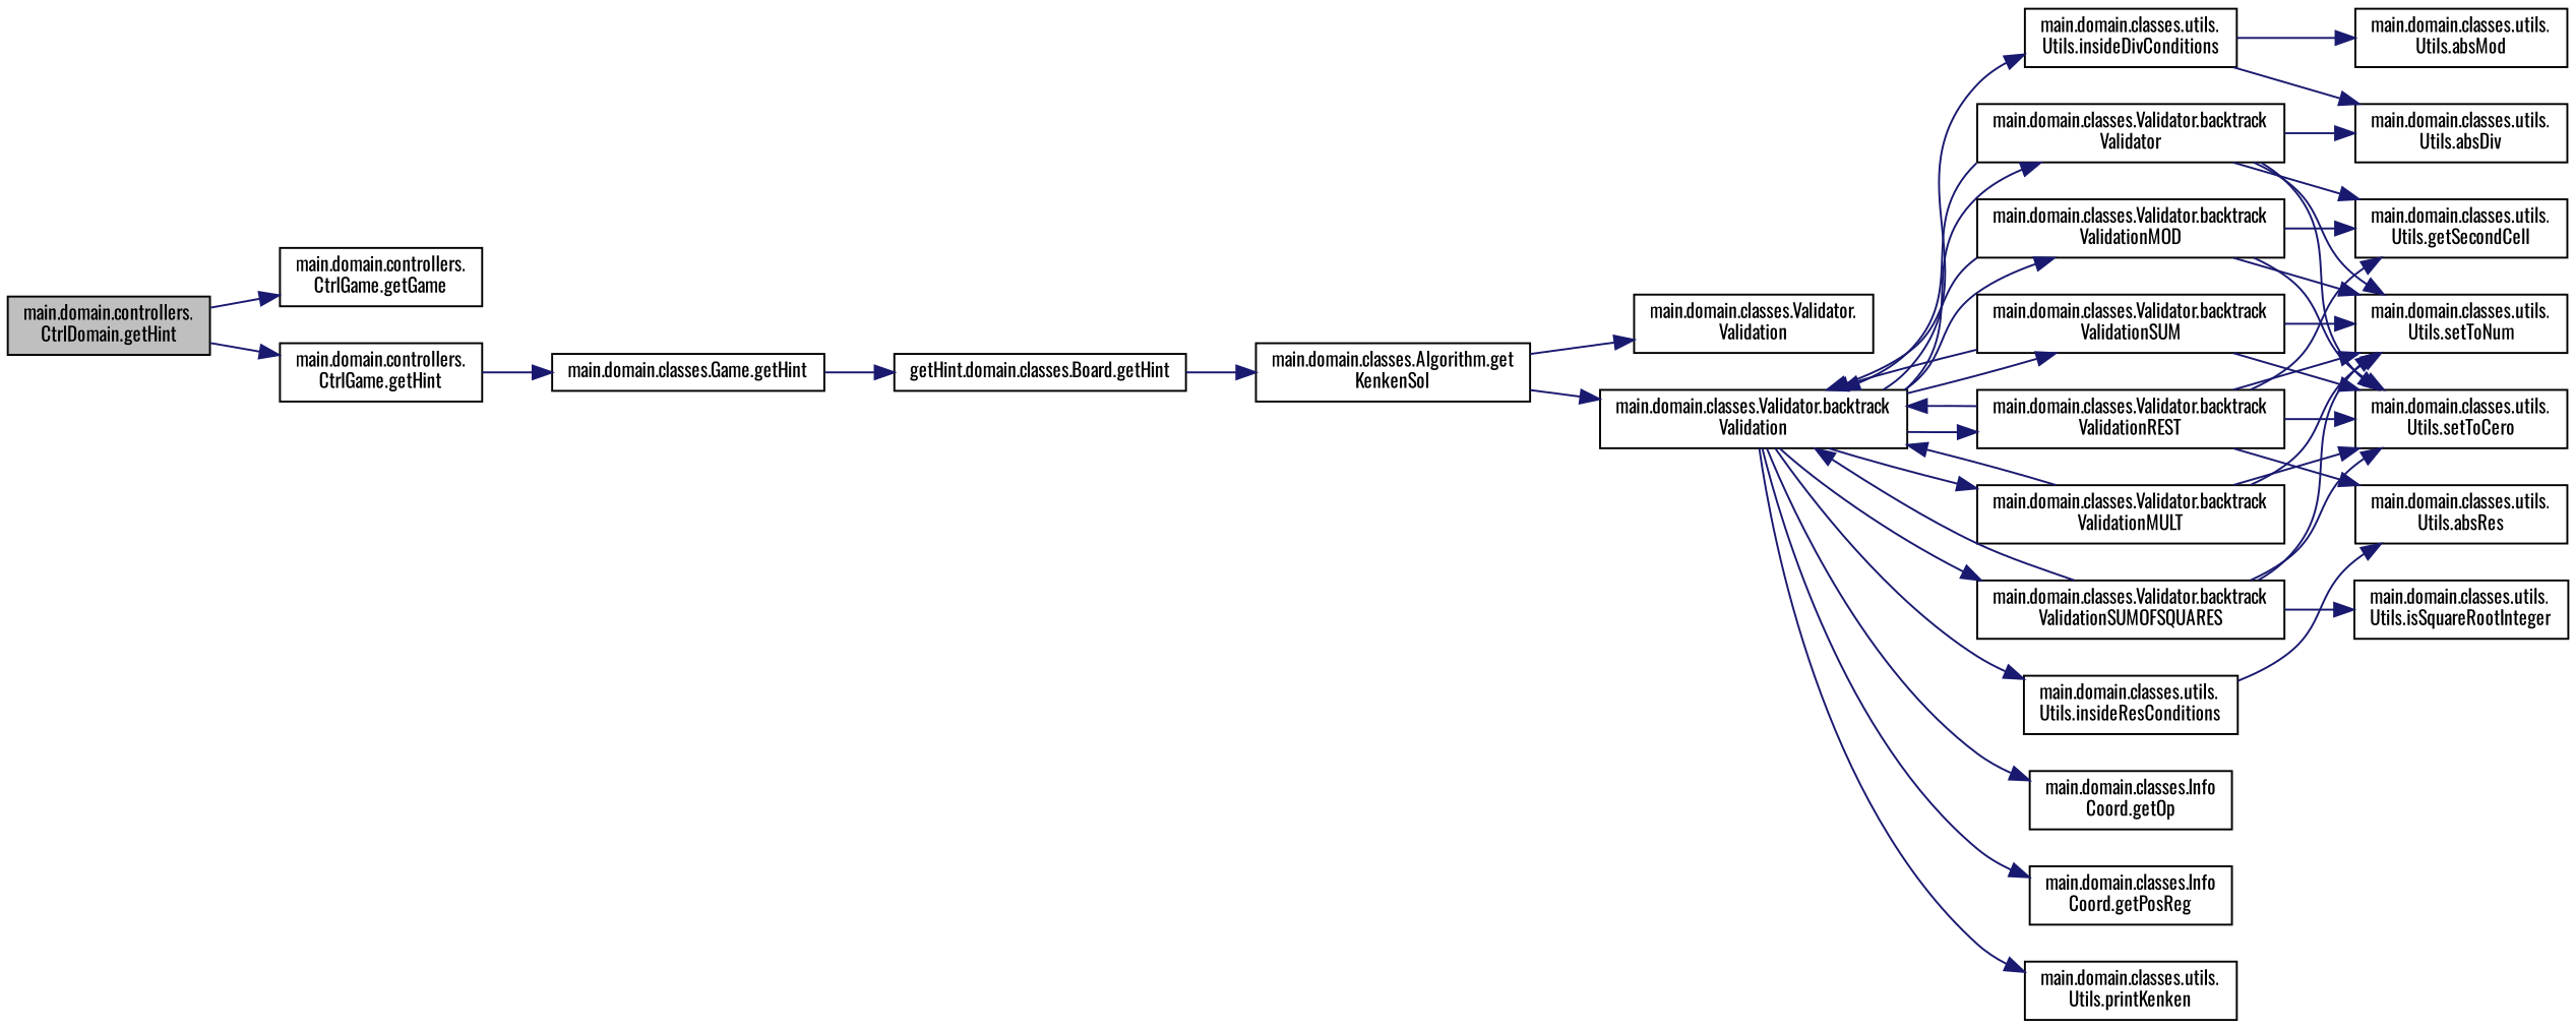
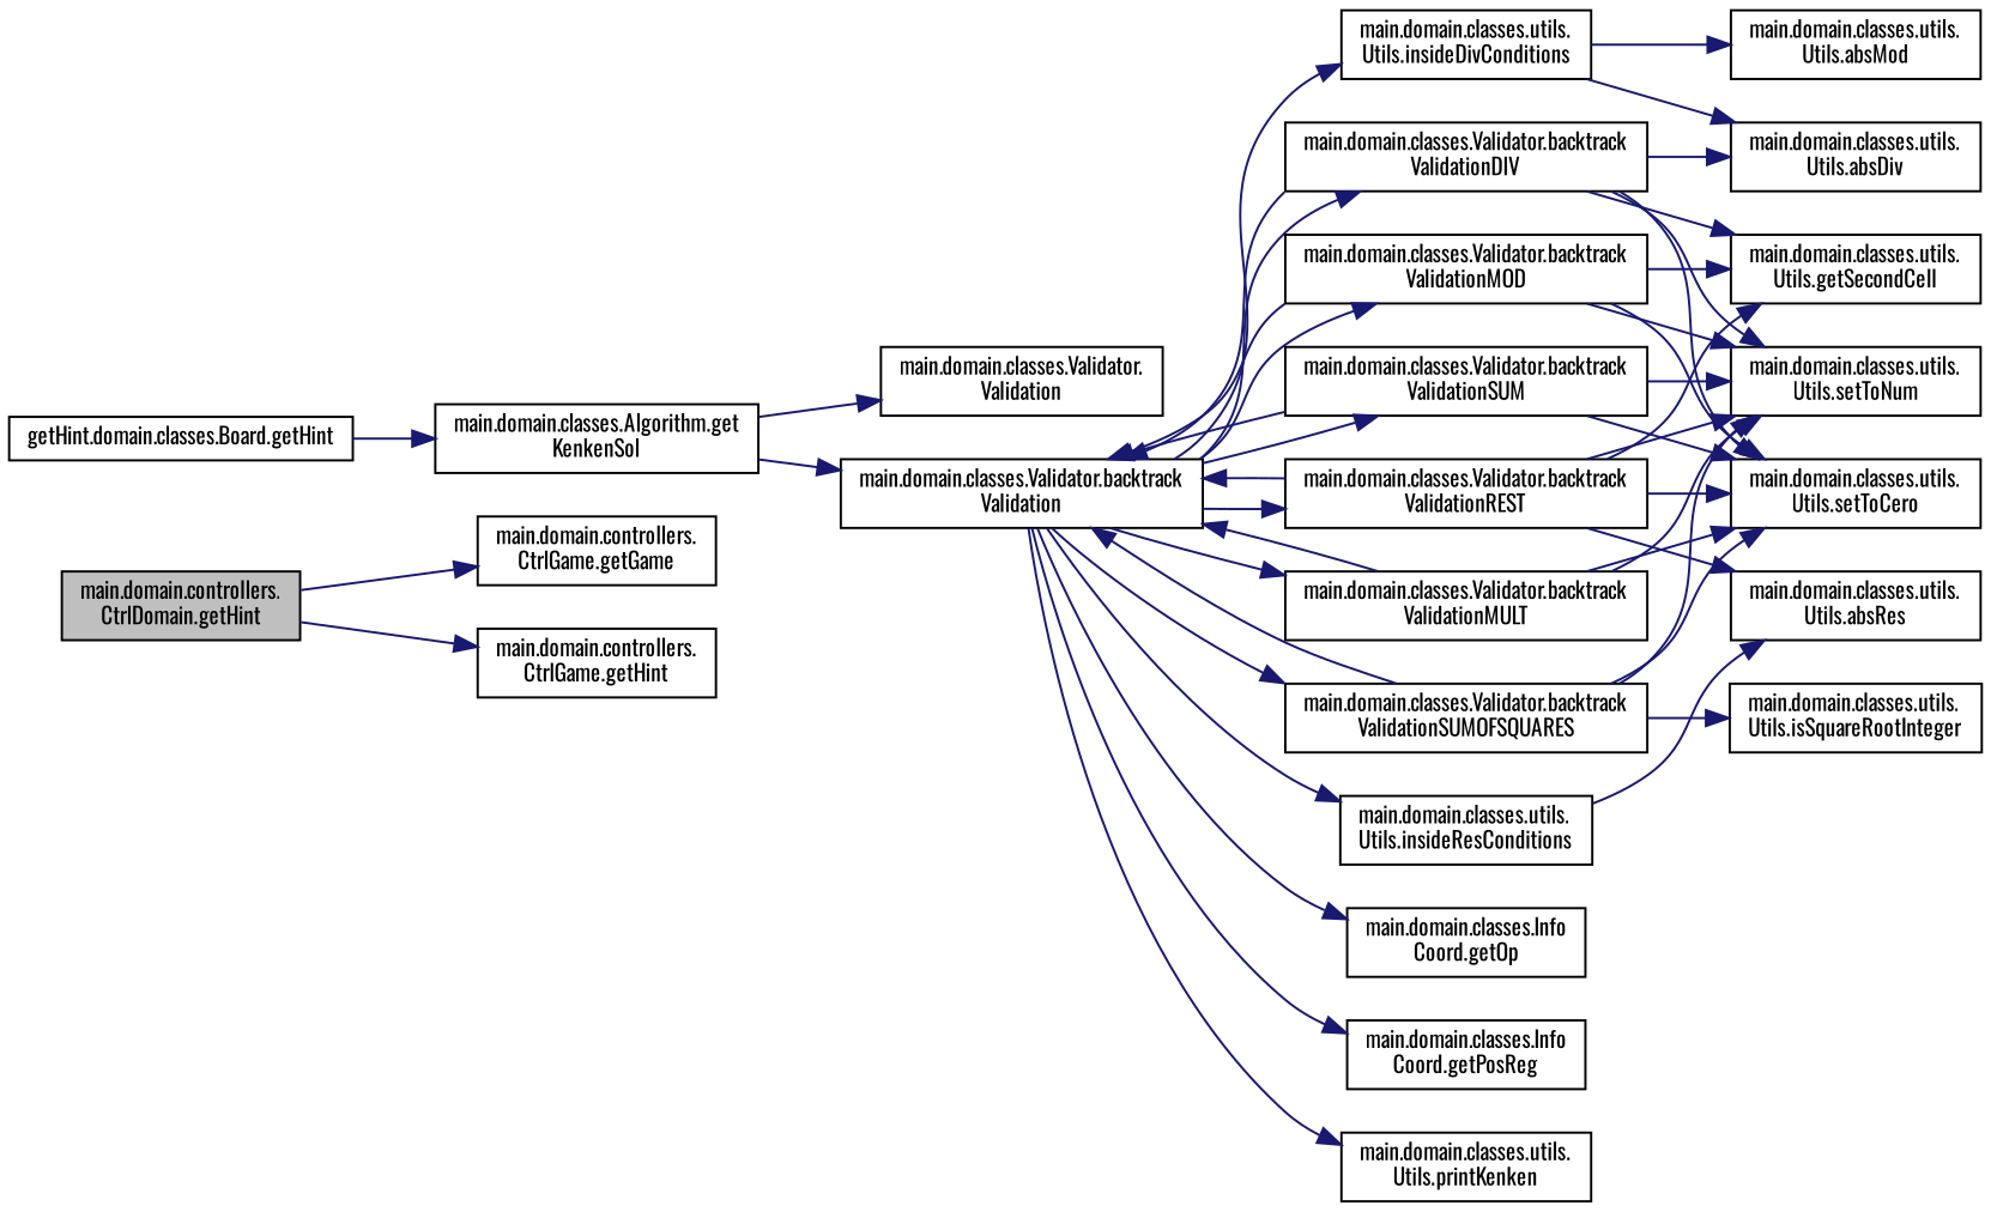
  digraph {
    fontname=Oswald
    rankdir=LR
    node [color=black fillcolor=white fontname=Oswald fontsize=10 shape=record style=filled]
    edge [color=midnightblue fontname=Oswald fontsize=10 labelfontname=Helvetica labelfontsize=10 style=solid]
    n1 [fillcolor=grey75 fontcolor=black height=0.2 label="main.domain.controllers.\lCtrlDomain.getHint" width=0.4]
    n2 [height=0.2 label="main.domain.controllers.\lCtrlGame.getGame" width=0.4]
    n3 [height=0.2 label="main.domain.controllers.\lCtrlGame.getHint" width=0.4]
-   n4 [height=0.2 label="main.domain.classes.Game.getHint" width=0.4]
    n5 [height=0.2 label="getHint.domain.classes.Board.getHint" width=0.4]
    n6 [height=0.2 label="main.domain.classes.Algorithm.get\lKenkenSol" width=0.4]
    n7 [height=0.2 label="main.domain.classes.Validator.\lValidation" width=0.4]
    n8 [height=0.2 label="main.domain.classes.Validator.backtrack\lValidation" width=0.4]
-   n9 [height=0.2 label="main.domain.classes.Validator.backtrack\lValidator" width=0.4]
+   n9 [height=0.2 label="main.domain.classes.Validator.backtrack\lValidationDIV" width=0.4]
    n10 [height=0.2 label="main.domain.classes.Validator.backtrack\lValidationMOD" width=0.4]
    n11 [height=0.2 label="main.domain.classes.Validator.backtrack\lValidationMULT" width=0.4]
    n12 [height=0.2 label="main.domain.classes.Validator.backtrack\lValidationREST" width=0.4]
    n13 [height=0.2 label="main.domain.classes.Validator.backtrack\lValidationSUM" width=0.4]
    n14 [height=0.2 label="main.domain.classes.Validator.backtrack\lValidationSUMOFSQUARES" width=0.4]
    n15 [height=0.2 label="main.domain.classes.Info\lCoord.getOp" width=0.4]
    n16 [height=0.2 label="main.domain.classes.Info\lCoord.getPosReg" width=0.4]
    n17 [height=0.2 label="main.domain.classes.utils.\lUtils.insideDivConditions" width=0.4]
    n18 [height=0.2 label="main.domain.classes.utils.\lUtils.insideResConditions" width=0.4]
    n19 [height=0.2 label="main.domain.classes.utils.\lUtils.printKenken" width=0.4]
    n20 [height=0.2 label="main.domain.classes.utils.\lUtils.absDiv" width=0.4]
    n21 [height=0.2 label="main.domain.classes.utils.\lUtils.getSecondCell" width=0.4]
    n22 [height=0.2 label="main.domain.classes.utils.\lUtils.setToCero" width=0.4]
    n23 [height=0.2 label="main.domain.classes.utils.\lUtils.setToNum" width=0.4]
    n24 [height=0.2 label="main.domain.classes.utils.\lUtils.absRes" width=0.4]
    n25 [height=0.2 label="main.domain.classes.utils.\lUtils.isSquareRootInteger" width=0.4]
    n26 [height=0.2 label="main.domain.classes.utils.\lUtils.absMod" width=0.4]
    n1 -> n2
    n1 -> n3
-   n3 -> n4
-   n4 -> n5
    n5 -> n6
    n6 -> n7
    n6 -> n8
    n8 -> n9
    n8 -> n10
    n8 -> n11
    n8 -> n12
    n8 -> n13
    n8 -> n14
    n8 -> n15
    n8 -> n16
    n8 -> n17
    n8 -> n18
    n8 -> n19
    n9 -> n8
    n9 -> n20
    n9 -> n21
    n9 -> n22
    n9 -> n23
    n10 -> n8
    n10 -> n21
    n10 -> n22
    n10 -> n23
    n11 -> n8
    n11 -> n22
    n11 -> n23
    n12 -> n8
    n12 -> n21
    n12 -> n22
    n12 -> n23
    n12 -> n24
    n13 -> n8
    n13 -> n22
    n13 -> n23
    n14 -> n8
    n14 -> n22
    n14 -> n23
    n14 -> n25
    n17 -> n20
    n17 -> n26
    n18 -> n24
  }
